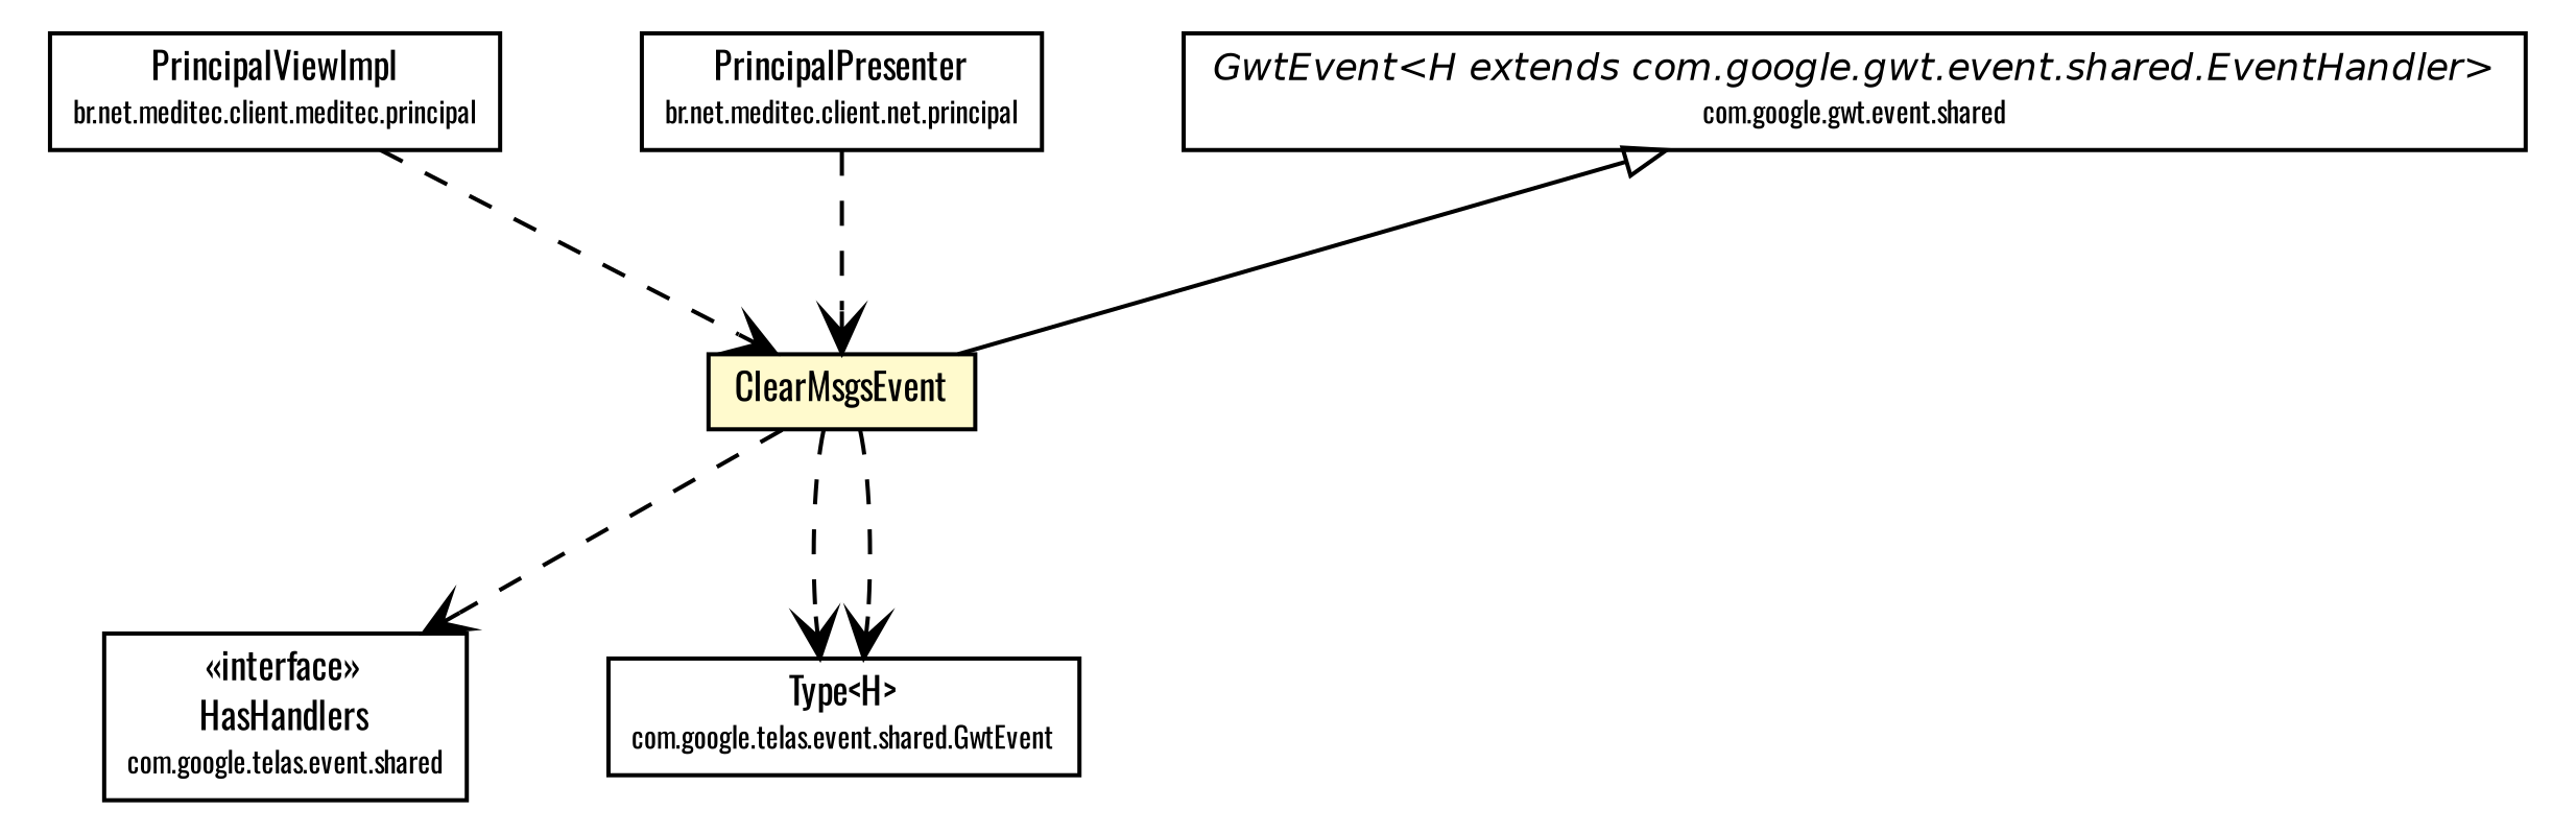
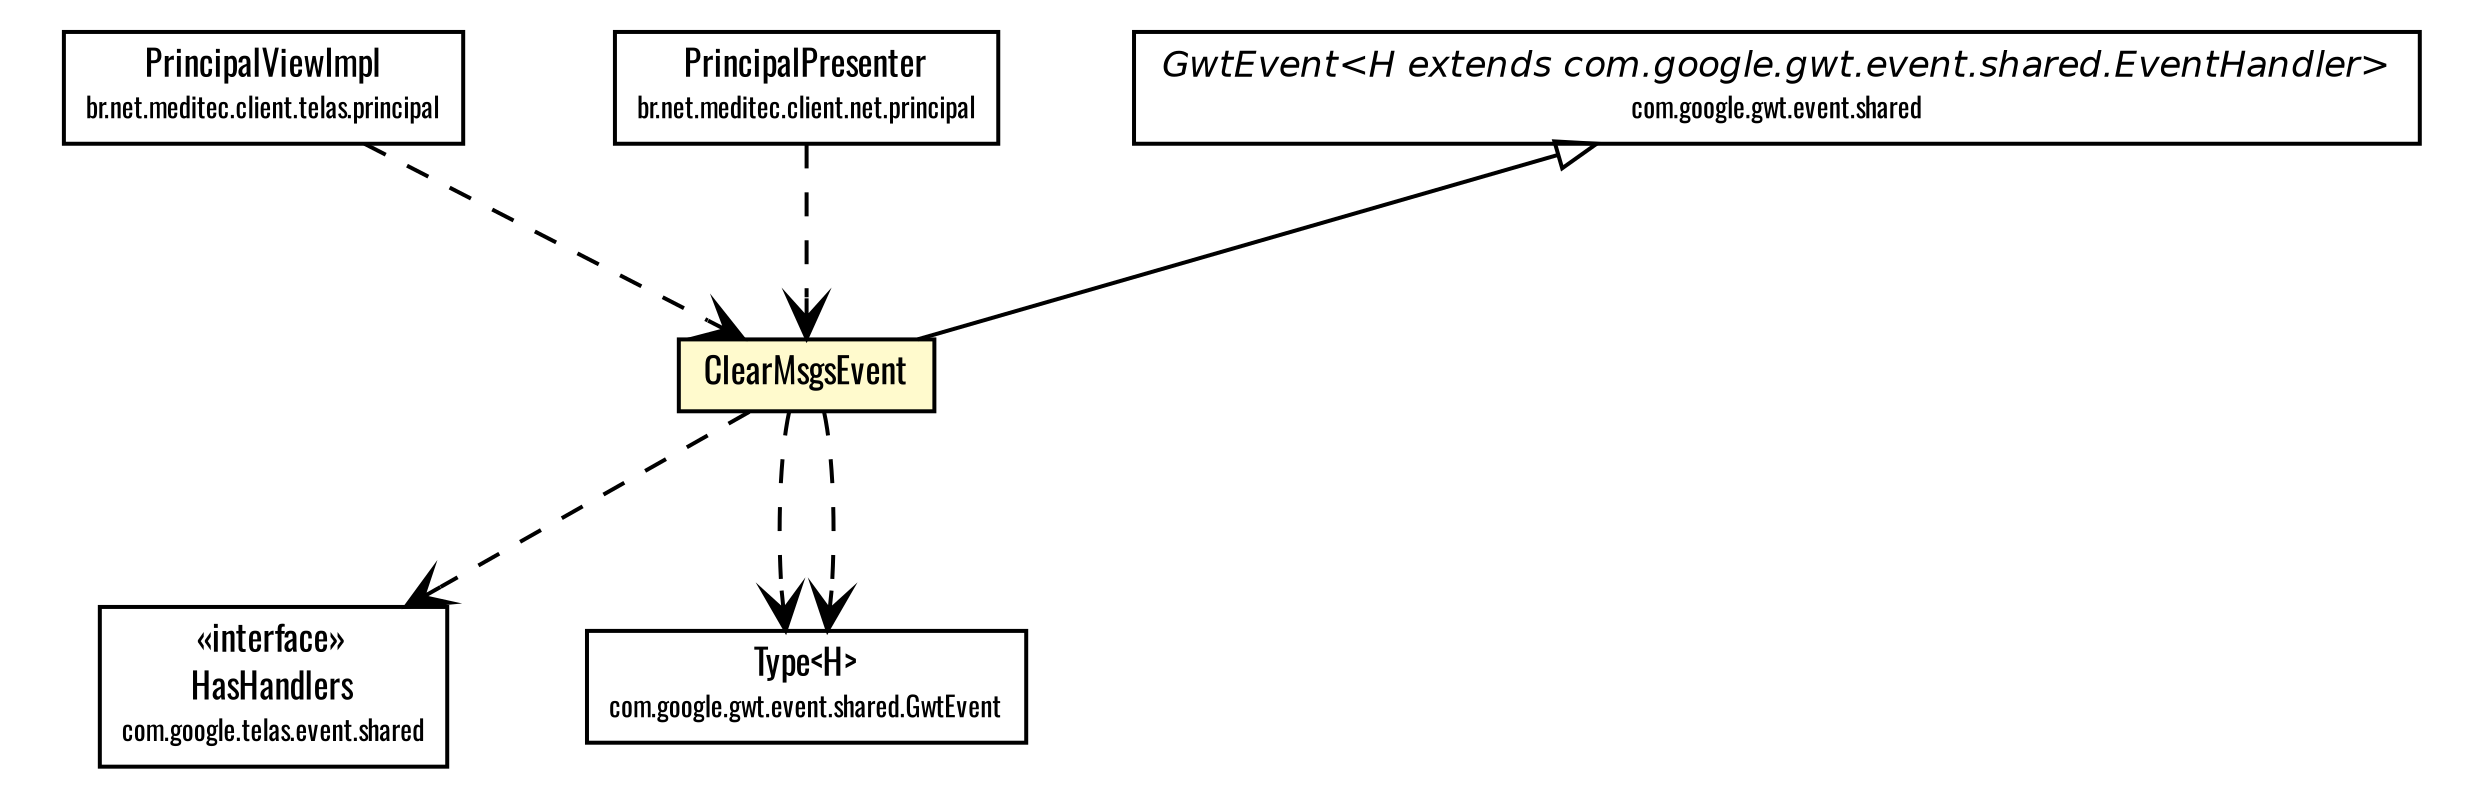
  digraph {
    fontname=Oswald
    node [fontcolor=black fontname=Oswald fontsize=9.0 shape=plaintext]
    edge [arrowhead=open color=black fontcolor=black fontname=Oswald fontsize=10.0 headport=p labelfontname=Helvetica labelfontsize=10 style=dashed tailport=p]
    n1 [label=<<table border="0" cellborder="1" cellspacing="0" cellpadding="2" port="p" bgcolor="lemonChiffon" href="./ClearMsgsEvent.html"> 		<tr><td><table border="0" cellspacing="0" cellpadding="1"> 			<tr><td> ClearMsgsEvent </td></tr> 		</table></td></tr> 		</table>>]
    n2 [label=<<table border="0" cellborder="1" cellspacing="0" cellpadding="2" port="p" href="http://java.sun.com/j2se/1.4.2/docs/api/com/google/gwt/event/shared/HasHandlers.html"> 		<tr><td><table border="0" cellspacing="0" cellpadding="1"> 			<tr><td> &laquo;interface&raquo; </td></tr> 			<tr><td> HasHandlers </td></tr> 			<tr><td><font point-size="7.0"> com.google.telas.event.shared </font></td></tr> 		</table></td></tr> 		</table>>]
-   n3 [label=<<table border="0" cellborder="1" cellspacing="0" cellpadding="2" port="p" href="http://java.sun.com/j2se/1.4.2/docs/api/com/google/gwt/event/shared/GwtEvent/Type.html"> 		<tr><td><table border="0" cellspacing="0" cellpadding="1"> 			<tr><td> Type&lt;H&gt; </td></tr> 			<tr><td><font point-size="7.0"> com.google.telas.event.shared.GwtEvent </font></td></tr> 		</table></td></tr> 		</table>>]
-   n4 [label=<<table border="0" cellborder="1" cellspacing="0" cellpadding="2" port="p" href="../telas/principal/PrincipalViewImpl.html"> 		<tr><td><table border="0" cellspacing="0" cellpadding="1"> 			<tr><td> PrincipalViewImpl </td></tr> 			<tr><td><font point-size="7.0"> br.net.meditec.client.meditec.principal </font></td></tr> 		</table></td></tr> 		</table>>]
+   n3 [label=<<table border="0" cellborder="1" cellspacing="0" cellpadding="2" port="p" href="http://java.sun.com/j2se/1.4.2/docs/api/com/google/gwt/event/shared/GwtEvent/Type.html"> 		<tr><td><table border="0" cellspacing="0" cellpadding="1"> 			<tr><td> Type&lt;H&gt; </td></tr> 			<tr><td><font point-size="7.0"> com.google.gwt.event.shared.GwtEvent </font></td></tr> 		</table></td></tr> 		</table>>]
+   n4 [label=<<table border="0" cellborder="1" cellspacing="0" cellpadding="2" port="p" href="../telas/principal/PrincipalViewImpl.html"> 		<tr><td><table border="0" cellspacing="0" cellpadding="1"> 			<tr><td> PrincipalViewImpl </td></tr> 			<tr><td><font point-size="7.0"> br.net.meditec.client.telas.principal </font></td></tr> 		</table></td></tr> 		</table>>]
    n5 [label=<<table border="0" cellborder="1" cellspacing="0" cellpadding="2" port="p" href="../telas/principal/PrincipalPresenter.html"> 		<tr><td><table border="0" cellspacing="0" cellpadding="1"> 			<tr><td> PrincipalPresenter </td></tr> 			<tr><td><font point-size="7.0"> br.net.meditec.client.net.principal </font></td></tr> 		</table></td></tr> 		</table>>]
    n6 [label=<<table border="0" cellborder="1" cellspacing="0" cellpadding="2" port="p" href="http://java.sun.com/j2se/1.4.2/docs/api/com/google/gwt/event/shared/GwtEvent.html"> 		<tr><td><table border="0" cellspacing="0" cellpadding="1"> 			<tr><td><font face="Helvetica-Oblique"> GwtEvent&lt;H extends com.google.gwt.event.shared.EventHandler&gt; </font></td></tr> 			<tr><td><font point-size="7.0"> com.google.gwt.event.shared </font></td></tr> 		</table></td></tr> 		</table>>]
    n1 -> n2
    n1 -> n3
    n1 -> n3
    n4 -> n1
    n5 -> n1
    n6 -> n1 [arrowtail=empty dir=back fontsize=10 arrowhead="" color="" fontcolor="" style=""]
  }
